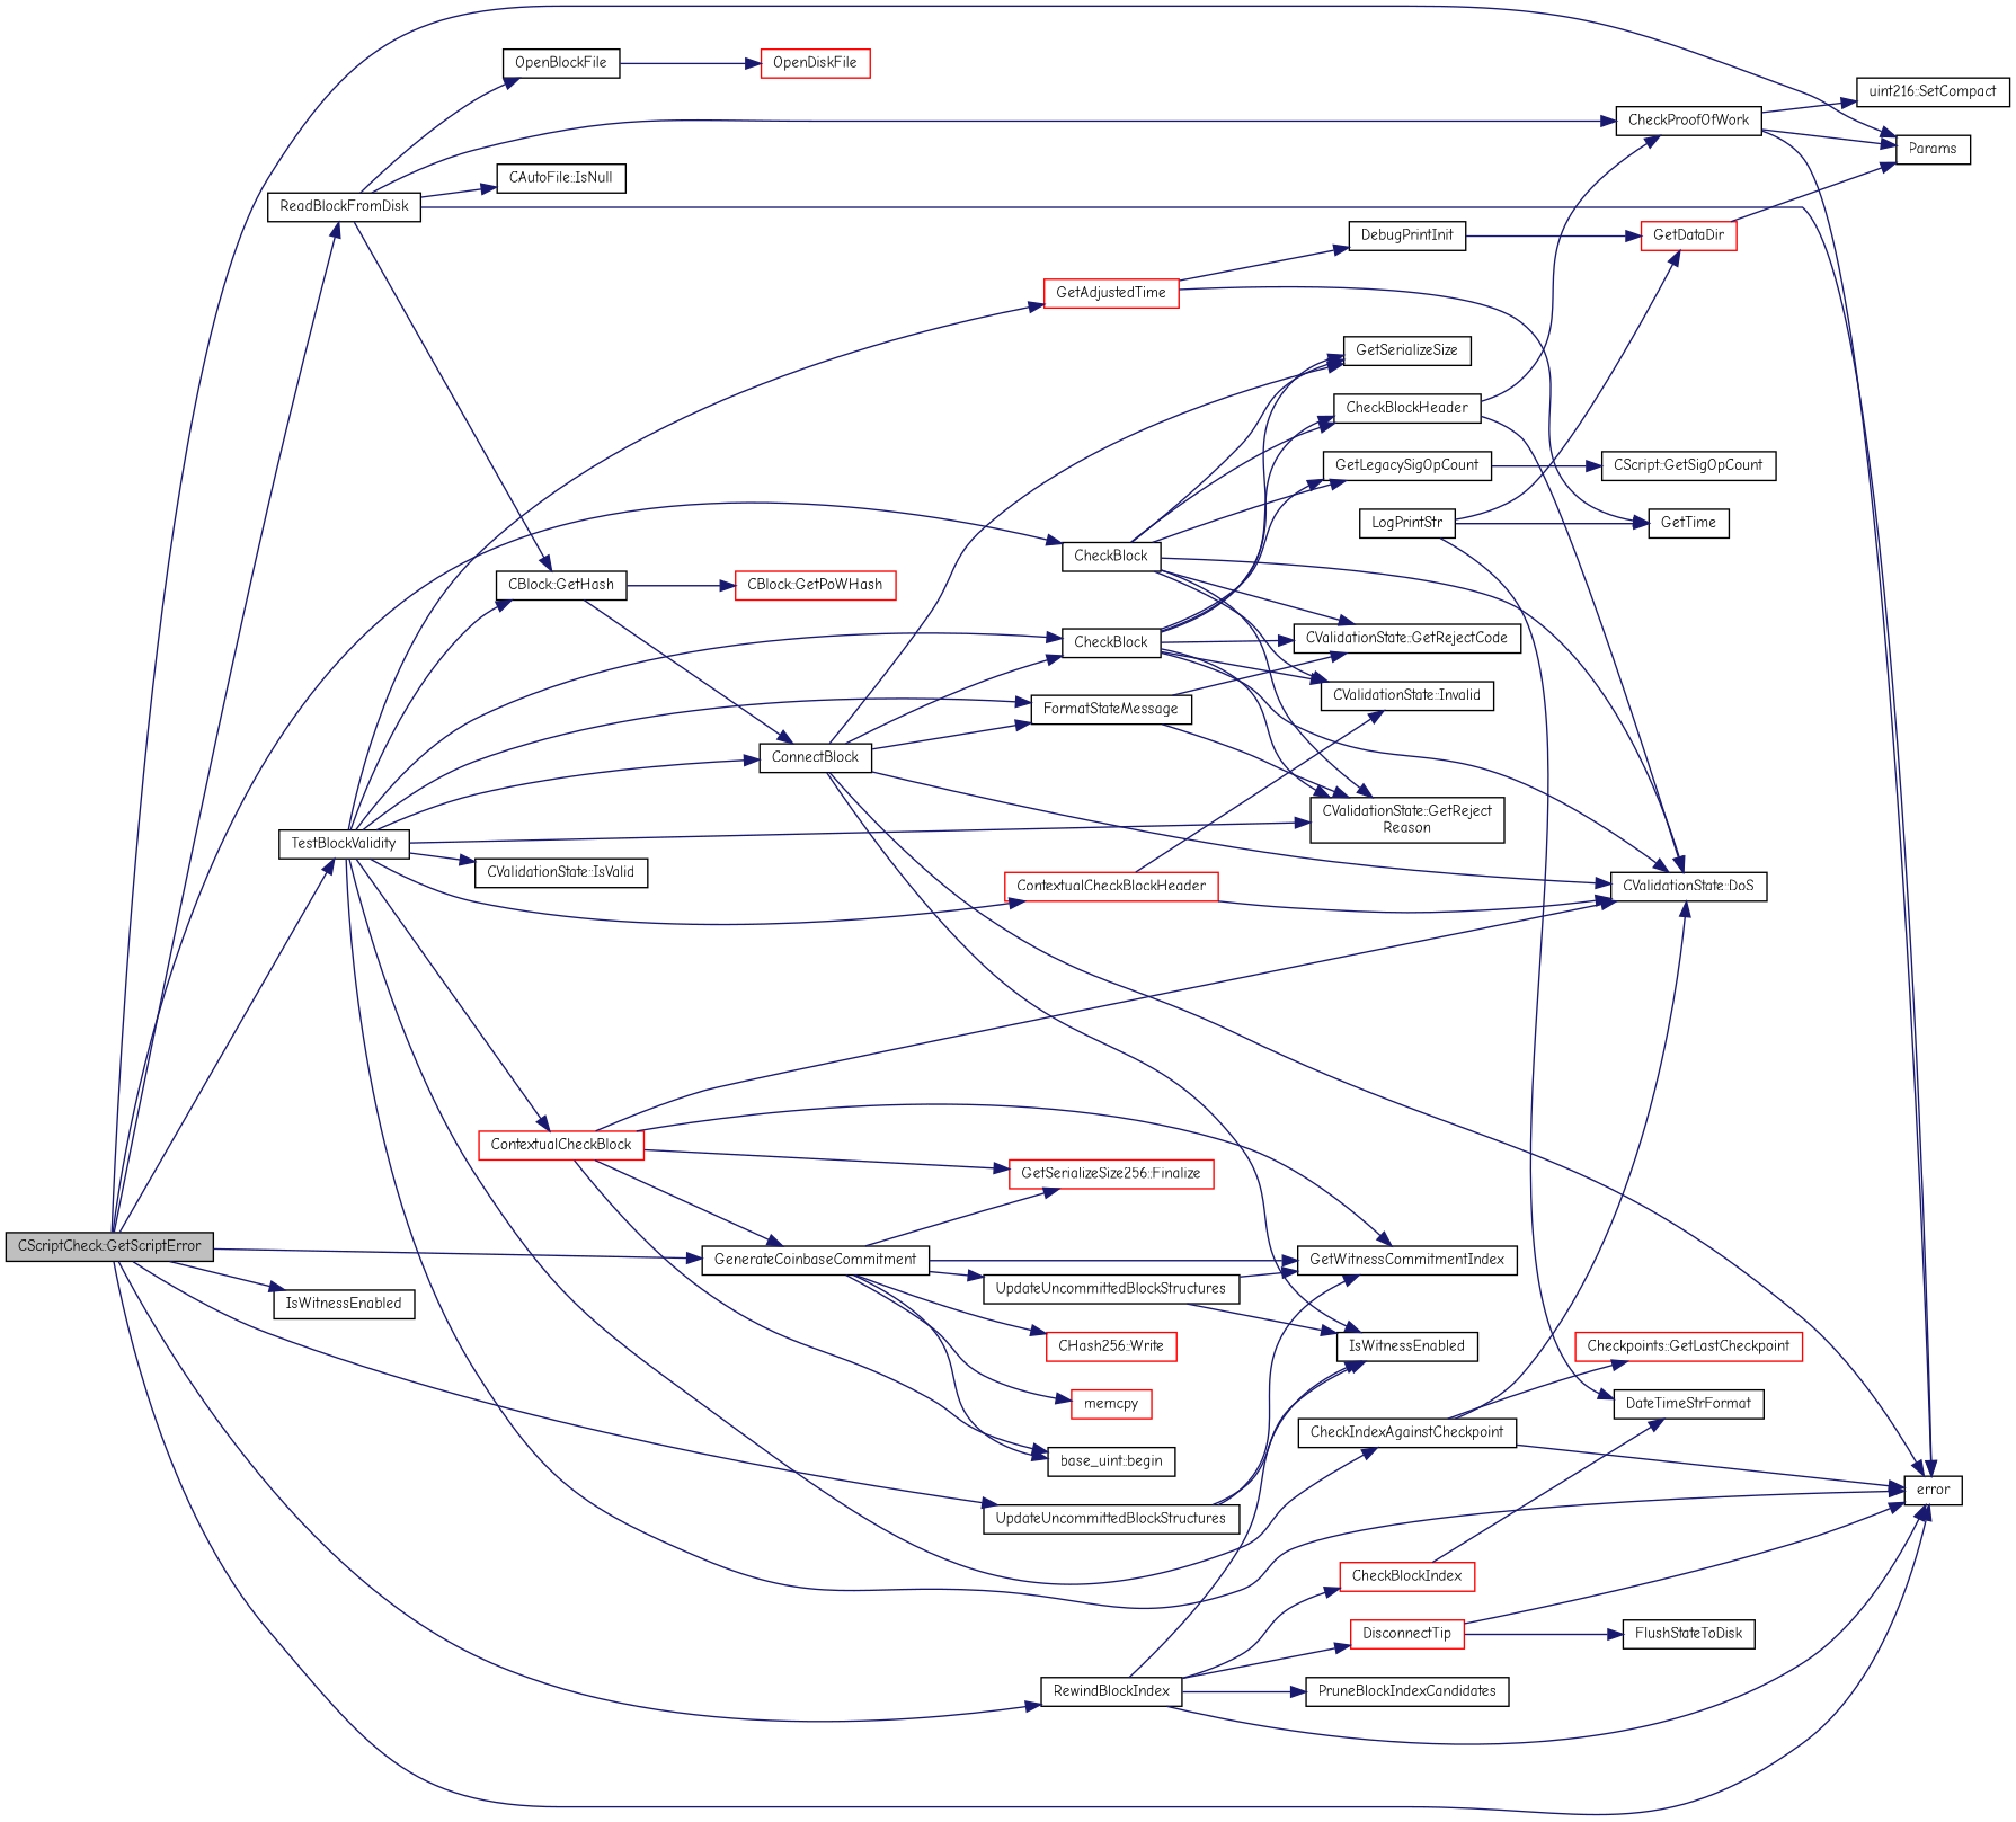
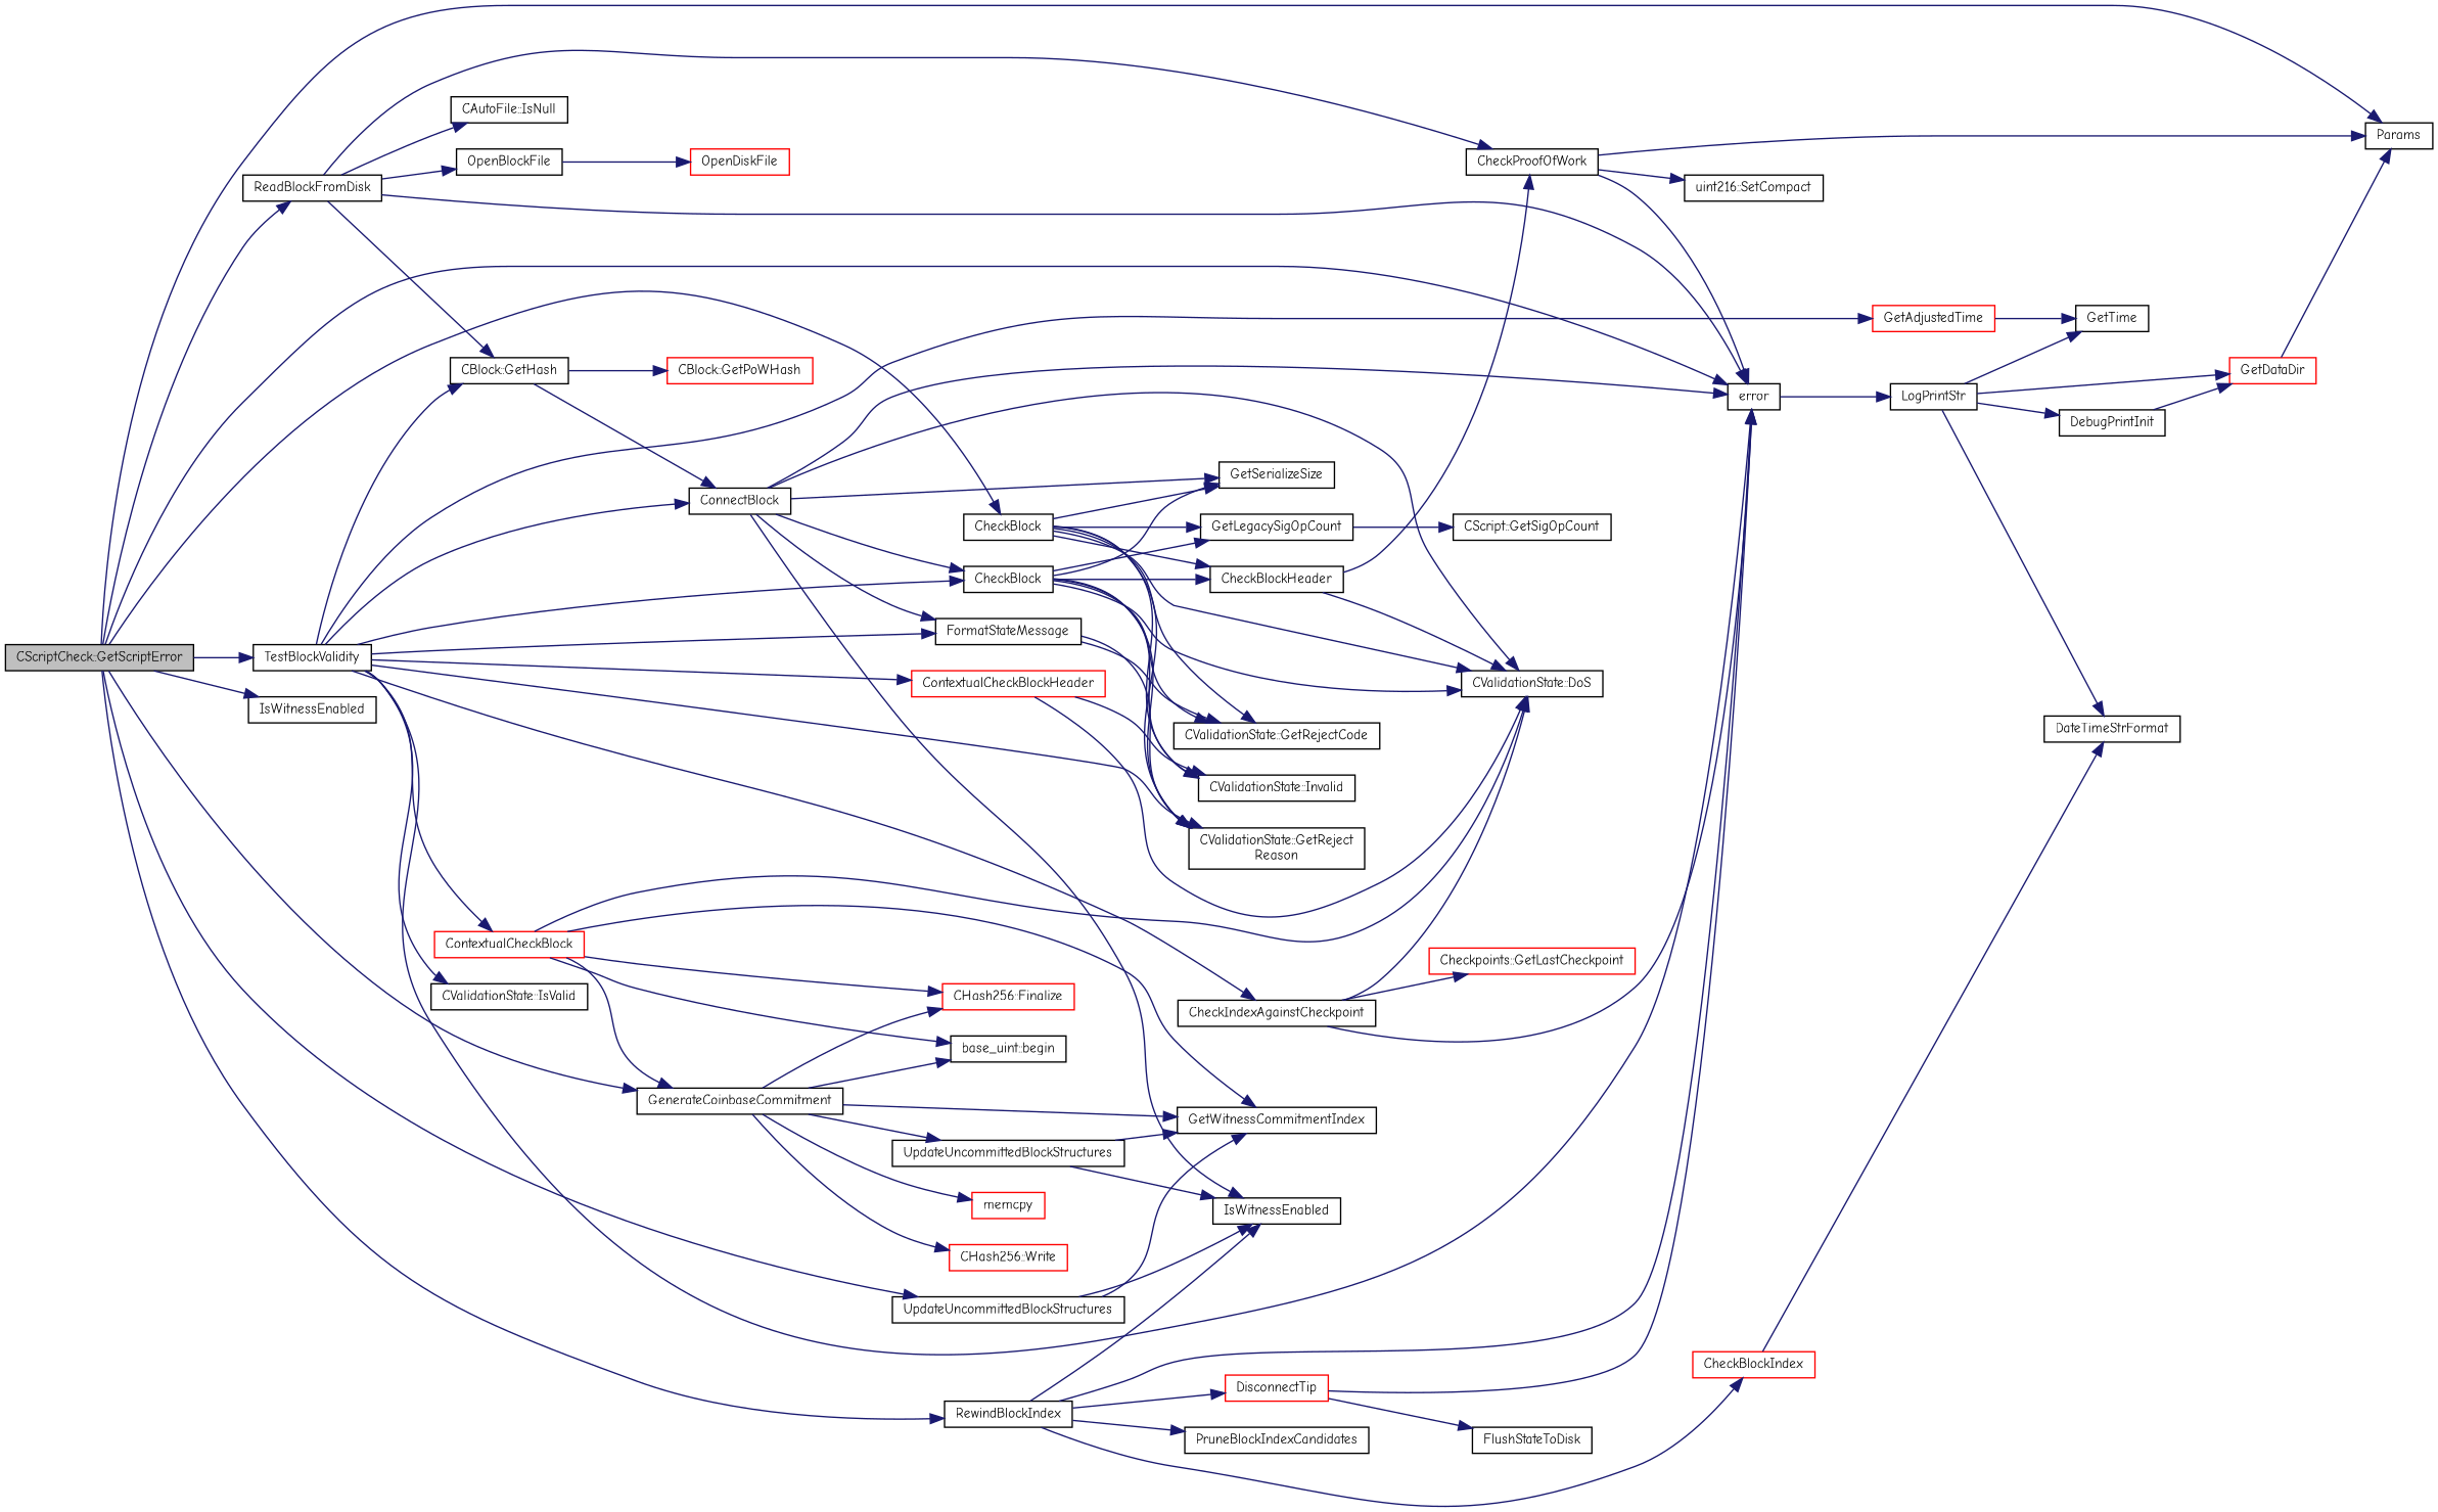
  digraph {
    fontname="Comic Neue"
    rankdir=LR
    node [color=black fillcolor=white fontname="Comic Neue" fontsize=10 shape=record style=filled]
    edge [color=midnightblue fontname="Comic Neue" fontsize=10 labelfontname=Helvetica labelfontsize=10 style=solid]
    n1 [fillcolor=grey75 fontcolor=black height=0.2 label="CScriptCheck::GetScriptError" width=0.4]
    n2 [height=0.2 label=error width=0.4]
    n3 [height=0.2 label=Params width=0.4]
    n4 [height=0.2 label=ReadBlockFromDisk width=0.4]
    n5 [height=0.2 label=CheckBlock width=0.4]
    n6 [height=0.2 label=TestBlockValidity width=0.4]
    n7 [height=0.2 label=IsWitnessEnabled width=0.4]
    n8 [height=0.2 label=RewindBlockIndex width=0.4]
    n9 [height=0.2 label=UpdateUncommittedBlockStructures width=0.4]
    n10 [height=0.2 label=GenerateCoinbaseCommitment width=0.4]
    n11 [height=0.2 label=LogPrintStr width=0.4]
    n12 [height=0.2 label=OpenBlockFile width=0.4]
    n13 [height=0.2 label="CAutoFile::IsNull" width=0.4]
    n14 [height=0.2 label=CheckProofOfWork width=0.4]
    n15 [height=0.2 label="CBlock::GetHash" width=0.4]
    n16 [height=0.2 label=CheckBlockHeader width=0.4]
    n17 [height=0.2 label="CValidationState::DoS" width=0.4]
    n18 [height=0.2 label=GetSerializeSize width=0.4]
    n19 [height=0.2 label="CValidationState::Invalid" width=0.4]
    n20 [height=0.2 label="CValidationState::GetRejectCode" width=0.4]
    n21 [height=0.2 label="CValidationState::GetReject\lReason" width=0.4]
    n22 [height=0.2 label=GetLegacySigOpCount width=0.4]
    n23 [height=0.2 label=CheckIndexAgainstCheckpoint width=0.4]
    n24 [color=red height=0.2 label=ContextualCheckBlockHeader width=0.4]
    n25 [color=red height=0.2 label=GetAdjustedTime width=0.4]
    n26 [height=0.2 label=FormatStateMessage width=0.4]
    n27 [height=0.2 label=CheckBlock width=0.4]
    n28 [color=red height=0.2 label=ContextualCheckBlock width=0.4]
    n29 [height=0.2 label=ConnectBlock width=0.4]
    n30 [height=0.2 label="CValidationState::IsValid" width=0.4]
    n31 [height=0.2 label=IsWitnessEnabled width=0.4]
    n32 [color=red height=0.2 label=DisconnectTip width=0.4]
    n33 [height=0.2 label=PruneBlockIndexCandidates width=0.4]
    n34 [color=red height=0.2 label=CheckBlockIndex width=0.4]
    n35 [height=0.2 label=GetWitnessCommitmentIndex width=0.4]
    n36 [color=red height=0.2 label="CHash256::Write" width=0.4]
    n37 [height=0.2 label="base_uint::begin" width=0.4]
-   n38 [color=red height=0.2 label="GetSerializeSize256::Finalize" width=0.4]
+   n38 [color=red height=0.2 label="CHash256::Finalize" width=0.4]
    n39 [color=red height=0.2 label=memcpy width=0.4]
    n40 [height=0.2 label=UpdateUncommittedBlockStructures width=0.4]
    n41 [height=0.2 label=DebugPrintInit width=0.4]
    n42 [color=red height=0.2 label=GetDataDir width=0.4]
    n43 [height=0.2 label=DateTimeStrFormat width=0.4]
    n44 [height=0.2 label=GetTime width=0.4]
    n45 [color=red height=0.2 label=OpenDiskFile width=0.4]
    n46 [height=0.2 label="uint216::SetCompact" width=0.4]
    n47 [color=red height=0.2 label="CBlock::GetPoWHash" width=0.4]
    n48 [height=0.2 label="CScript::GetSigOpCount" width=0.4]
    n49 [color=red height=0.2 label="Checkpoints::GetLastCheckpoint" width=0.4]
    n50 [height=0.2 label=FlushStateToDisk width=0.4]
    n1 -> n2
    n1 -> n3
    n1 -> n4
    n1 -> n5
    n1 -> n6
    n1 -> n7
    n1 -> n8
    n1 -> n9
    n1 -> n10
+   n2 -> n11
    n4 -> n2
    n4 -> n12
    n4 -> n13
    n4 -> n14
    n4 -> n15
    n5 -> n16
    n5 -> n17
    n5 -> n18
    n5 -> n19
    n5 -> n20
    n5 -> n21
    n5 -> n22
    n6 -> n2
    n6 -> n15
    n6 -> n21
    n6 -> n23
    n6 -> n24
    n6 -> n25
    n6 -> n26
    n6 -> n27
    n6 -> n28
    n6 -> n29
    n6 -> n30
    n8 -> n2
    n8 -> n31
    n8 -> n32
    n8 -> n33
    n8 -> n34
    n9 -> n31
    n9 -> n35
    n10 -> n35
    n10 -> n36
    n10 -> n37
    n10 -> n38
    n10 -> n39
    n10 -> n40
-   n25 -> n41
+   n11 -> n41
    n11 -> n42
    n11 -> n43
    n11 -> n44
    n12 -> n45
    n14 -> n2
    n14 -> n3
    n14 -> n46
    n15 -> n29
    n15 -> n47
    n16 -> n14
    n16 -> n17
    n22 -> n48
    n23 -> n2
    n23 -> n17
    n23 -> n49
    n24 -> n17
    n24 -> n19
    n25 -> n44
    n26 -> n20
    n26 -> n21
    n27 -> n16
    n27 -> n17
    n27 -> n18
    n27 -> n19
    n27 -> n20
    n27 -> n21
    n27 -> n22
    n28 -> n10
    n28 -> n17
    n28 -> n35
    n28 -> n37
    n28 -> n38
    n29 -> n2
    n29 -> n17
    n29 -> n18
    n29 -> n26
    n29 -> n27
    n29 -> n31
    n32 -> n2
    n32 -> n50
    n34 -> n43
    n40 -> n31
    n40 -> n35
    n41 -> n42
    n42 -> n3
  }
